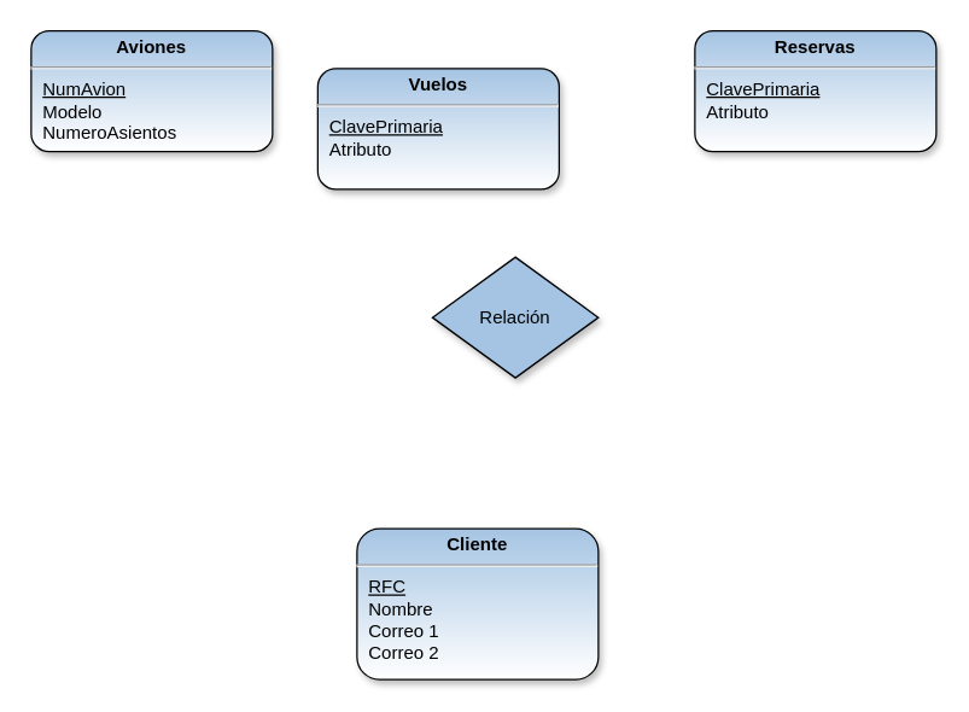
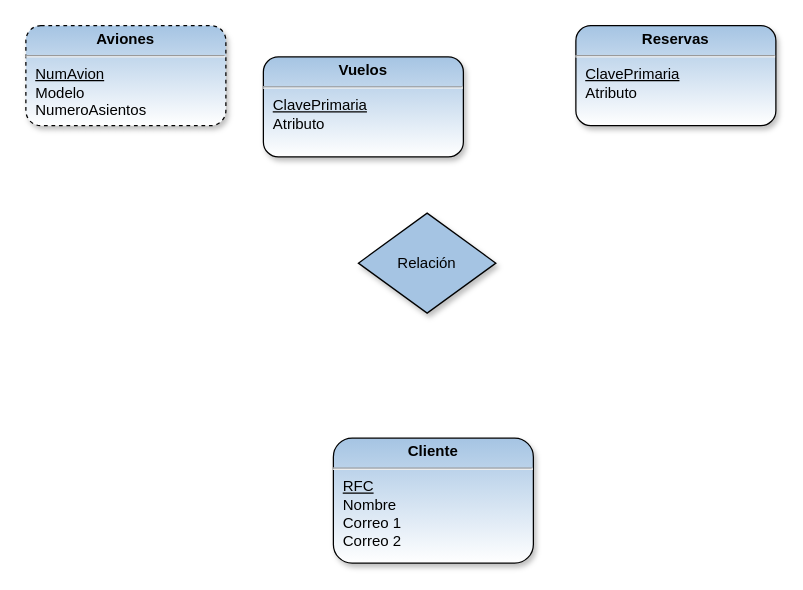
  <mxCell id="0" />
  <mxCell id="1" parent="0" />
- <mxCell id="2" value="&lt;p style=&quot;text-align: center ; margin: 4px 0px 0px&quot;&gt;&lt;b&gt;Aviones&lt;/b&gt;&lt;/p&gt;&lt;hr&gt;&lt;p style=&quot;margin: 0px ; margin-left: 8px&quot;&gt;&lt;u&gt;NumAvion&lt;/u&gt;&lt;/p&gt;&lt;p style=&quot;margin: 0px ; margin-left: 8px&quot;&gt;Modelo&lt;/p&gt;&lt;p style=&quot;margin: 0px ; margin-left: 8px&quot;&gt;NumeroAsientos&lt;/p&gt;" style="verticalAlign=top;align=left;overflow=fill;fontSize=12;fontFamily=Helvetica;html=1;gradientDirection=south;rounded=1;shadow=1;sketch=0;glass=0;strokeColor=#000000;fillColor=#a5c4e3;gradientColor=#ffffff;" parent="1" vertex="1"><mxGeometry x="20" y="20" width="160" height="80" as="geometry" /></mxCell>
+ <mxCell id="2" value="&lt;p style=&quot;text-align: center ; margin: 4px 0px 0px&quot;&gt;&lt;b&gt;Aviones&lt;/b&gt;&lt;/p&gt;&lt;hr&gt;&lt;p style=&quot;margin: 0px ; margin-left: 8px&quot;&gt;&lt;u&gt;NumAvion&lt;/u&gt;&lt;/p&gt;&lt;p style=&quot;margin: 0px ; margin-left: 8px&quot;&gt;Modelo&lt;/p&gt;&lt;p style=&quot;margin: 0px ; margin-left: 8px&quot;&gt;NumeroAsientos&lt;/p&gt;" style="verticalAlign=top;align=left;overflow=fill;fontSize=12;fontFamily=Helvetica;html=1;gradientDirection=south;rounded=1;shadow=1;sketch=0;glass=0;strokeColor=#000000;fillColor=#a5c4e3;gradientColor=#ffffff;dashed=1;" parent="1" vertex="1"><mxGeometry x="20" y="20" width="160" height="80" as="geometry" /></mxCell>
  <mxCell id="3" value="&lt;p style=&quot;text-align: center ; margin: 4px 0px 0px&quot;&gt;&lt;b&gt;Vuelos&lt;/b&gt;&lt;/p&gt;&lt;hr&gt;&lt;p style=&quot;margin: 0px ; margin-left: 8px&quot;&gt;&lt;u&gt;ClavePrimaria&lt;/u&gt;&lt;br&gt;&lt;/p&gt;&lt;p style=&quot;margin: 0px ; margin-left: 8px&quot;&gt;Atributo&lt;/p&gt;" style="verticalAlign=top;align=left;overflow=fill;fontSize=12;fontFamily=Helvetica;html=1;gradientDirection=south;rounded=1;shadow=1;sketch=0;glass=0;strokeColor=#000000;fillColor=#a5c4e3;gradientColor=#ffffff;" parent="1" vertex="1"><mxGeometry x="210" y="45" width="160" height="80" as="geometry" /></mxCell>
  <mxCell id="4" value="&lt;p style=&quot;text-align: center ; margin: 4px 0px 0px&quot;&gt;&lt;b&gt;Reservas&lt;/b&gt;&lt;/p&gt;&lt;hr&gt;&lt;p style=&quot;margin: 0px ; margin-left: 8px&quot;&gt;&lt;u&gt;ClavePrimaria&lt;/u&gt;&lt;br&gt;&lt;/p&gt;&lt;p style=&quot;margin: 0px ; margin-left: 8px&quot;&gt;Atributo&lt;/p&gt;" style="verticalAlign=top;align=left;overflow=fill;fontSize=12;fontFamily=Helvetica;html=1;gradientDirection=south;rounded=1;shadow=1;sketch=0;glass=0;strokeColor=#000000;fillColor=#a5c4e3;gradientColor=#ffffff;" parent="1" vertex="1"><mxGeometry x="460" y="20" width="160" height="80" as="geometry" /></mxCell>
- <mxCell id="5" value="&lt;p style=&quot;text-align: center ; margin: 4px 0px 0px&quot;&gt;&lt;b&gt;Cliente&lt;/b&gt;&lt;/p&gt;&lt;hr&gt;&lt;p style=&quot;margin: 0px ; margin-left: 8px&quot;&gt;&lt;u&gt;RFC&lt;/u&gt;&lt;/p&gt;&lt;p style=&quot;margin: 0px ; margin-left: 8px&quot;&gt;Nombre&lt;/p&gt;&lt;p style=&quot;margin: 0px ; margin-left: 8px&quot;&gt;Correo 1&lt;/p&gt;&lt;p style=&quot;margin: 0px ; margin-left: 8px&quot;&gt;Correo 2&lt;/p&gt;" style="verticalAlign=top;align=left;overflow=fill;fontSize=12;fontFamily=Helvetica;html=1;gradientDirection=south;rounded=1;shadow=1;sketch=0;glass=0;strokeColor=#000000;fillColor=#a5c4e3;gradientColor=#ffffff;" vertex="1" parent="1"><mxGeometry x="236" y="350" width="160" height="100" as="geometry" /></mxCell>
+ <mxCell id="5" value="&lt;p style=&quot;text-align: center ; margin: 4px 0px 0px&quot;&gt;&lt;b&gt;Cliente&lt;/b&gt;&lt;/p&gt;&lt;hr&gt;&lt;p style=&quot;margin: 0px ; margin-left: 8px&quot;&gt;&lt;u&gt;RFC&lt;/u&gt;&lt;/p&gt;&lt;p style=&quot;margin: 0px ; margin-left: 8px&quot;&gt;Nombre&lt;/p&gt;&lt;p style=&quot;margin: 0px ; margin-left: 8px&quot;&gt;Correo 1&lt;/p&gt;&lt;p style=&quot;margin: 0px ; margin-left: 8px&quot;&gt;Correo 2&lt;/p&gt;" style="verticalAlign=top;align=left;overflow=fill;fontSize=12;fontFamily=Helvetica;html=1;gradientDirection=south;rounded=1;shadow=1;sketch=0;glass=0;strokeColor=#000000;fillColor=#a5c4e3;gradientColor=#ffffff;" vertex="1" parent="1"><mxGeometry x="266" y="350" width="160" height="100" as="geometry" /></mxCell>
  <mxCell id="6" value="Relación" style="shape=rhombus;perimeter=rhombusPerimeter;whiteSpace=wrap;html=1;align=center;rounded=0;shadow=1;glass=0;sketch=0;strokeColor=#000000;fillColor=#a5c4e3;" vertex="1" parent="1"><mxGeometry x="286" y="170" width="110" height="80" as="geometry" /></mxCell>
